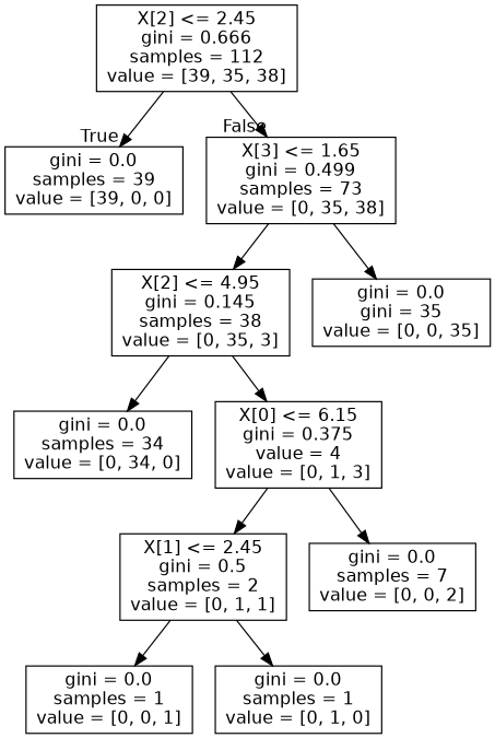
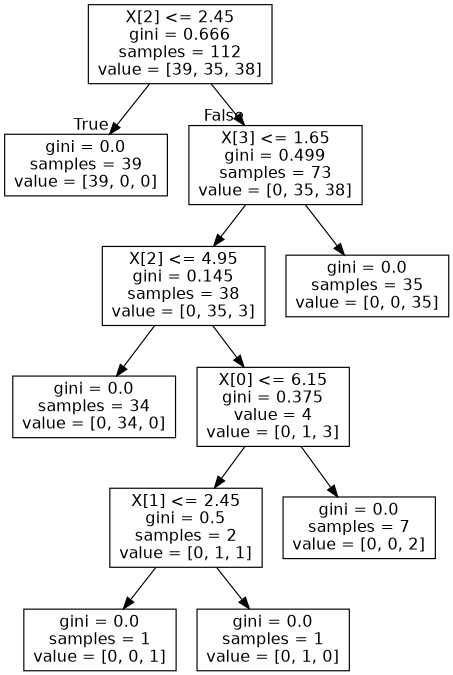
  digraph {
    node [fontname=helvetica shape=box]
    edge [fontname=helvetica]
    n1 [label="X[2] <= 2.45\ngini = 0.666\nsamples = 112\nvalue = [39, 35, 38]"]
    n2 [label="gini = 0.0\nsamples = 39\nvalue = [39, 0, 0]"]
    n3 [label="X[3] <= 1.65\ngini = 0.499\nsamples = 73\nvalue = [0, 35, 38]"]
    n4 [label="X[2] <= 4.95\ngini = 0.145\nsamples = 38\nvalue = [0, 35, 3]"]
-   n5 [label="gini = 0.0\ngini = 35\nvalue = [0, 0, 35]"]
+   n5 [label="gini = 0.0\nsamples = 35\nvalue = [0, 0, 35]"]
    n6 [label="gini = 0.0\nsamples = 34\nvalue = [0, 34, 0]"]
    n7 [label="X[0] <= 6.15\ngini = 0.375\nvalue = 4\nvalue = [0, 1, 3]"]
    n8 [label="X[1] <= 2.45\ngini = 0.5\nsamples = 2\nvalue = [0, 1, 1]"]
    n9 [label="gini = 0.0\nsamples = 7\nvalue = [0, 0, 2]"]
    n10 [label="gini = 0.0\nsamples = 1\nvalue = [0, 0, 1]"]
    n11 [label="gini = 0.0\nsamples = 1\nvalue = [0, 1, 0]"]
    n1 -> n2 [headlabel=True labelangle=45 labeldistance=2.5]
    n1 -> n3 [headlabel=False labelangle=-45 labeldistance=2.5]
    n3 -> n4
    n3 -> n5
    n4 -> n6
    n4 -> n7
    n7 -> n8
    n7 -> n9
    n8 -> n10
    n8 -> n11
  }
